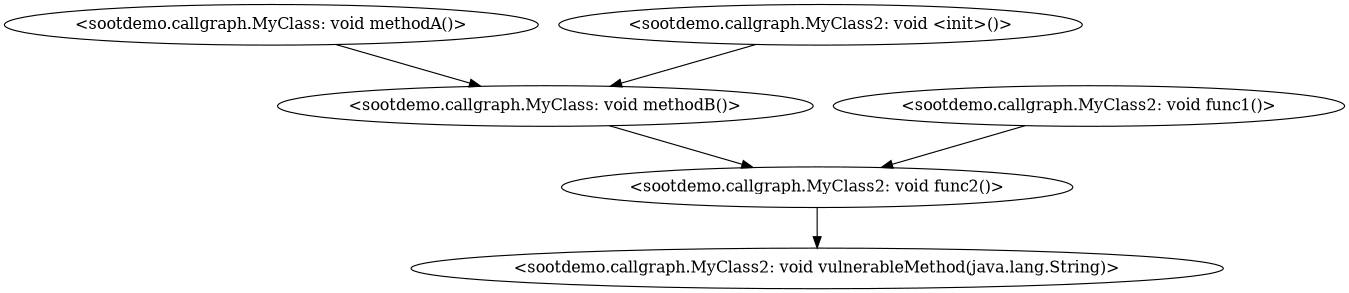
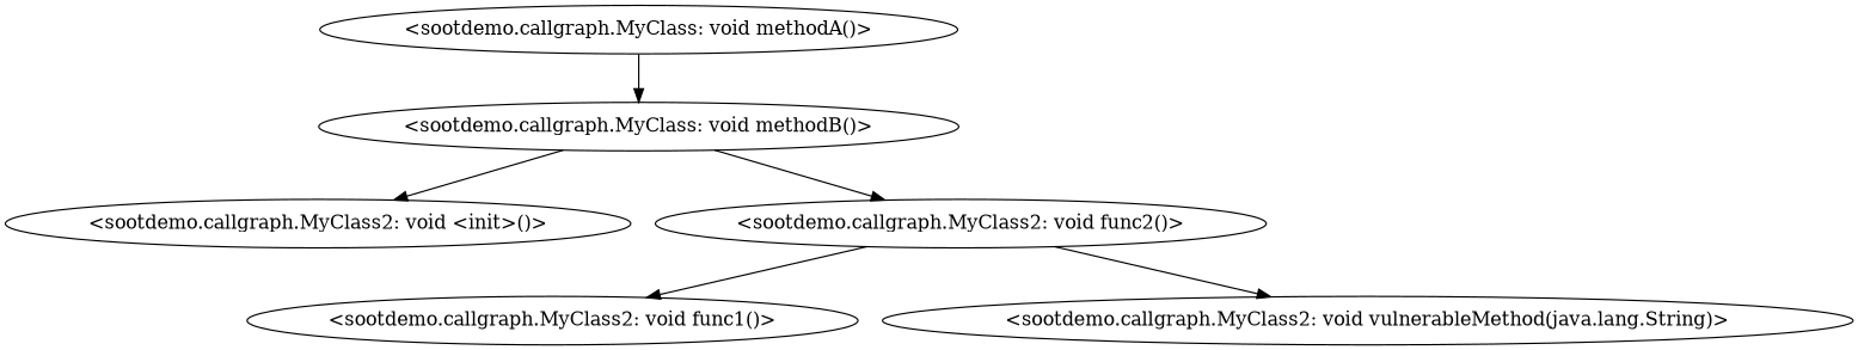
  digraph {
    "<sootdemo.callgraph.MyClass: void methodA()>"
    "<sootdemo.callgraph.MyClass: void methodB()>"
    "<sootdemo.callgraph.MyClass2: void <init>()>"
    "<sootdemo.callgraph.MyClass2: void func2()>"
    "<sootdemo.callgraph.MyClass2: void func1()>"
    "<sootdemo.callgraph.MyClass2: void vulnerableMethod(java.lang.String)>"
    "<sootdemo.callgraph.MyClass: void methodA()>" -> "<sootdemo.callgraph.MyClass: void methodB()>"
-   "<sootdemo.callgraph.MyClass2: void <init>()>" -> "<sootdemo.callgraph.MyClass: void methodB()>"
+   "<sootdemo.callgraph.MyClass: void methodB()>" -> "<sootdemo.callgraph.MyClass2: void <init>()>"
    "<sootdemo.callgraph.MyClass: void methodB()>" -> "<sootdemo.callgraph.MyClass2: void func2()>"
    "<sootdemo.callgraph.MyClass2: void func2()>" -> "<sootdemo.callgraph.MyClass2: void vulnerableMethod(java.lang.String)>"
-   "<sootdemo.callgraph.MyClass2: void func1()>" -> "<sootdemo.callgraph.MyClass2: void func2()>"
+   "<sootdemo.callgraph.MyClass2: void func2()>" -> "<sootdemo.callgraph.MyClass2: void func1()>"
  }
